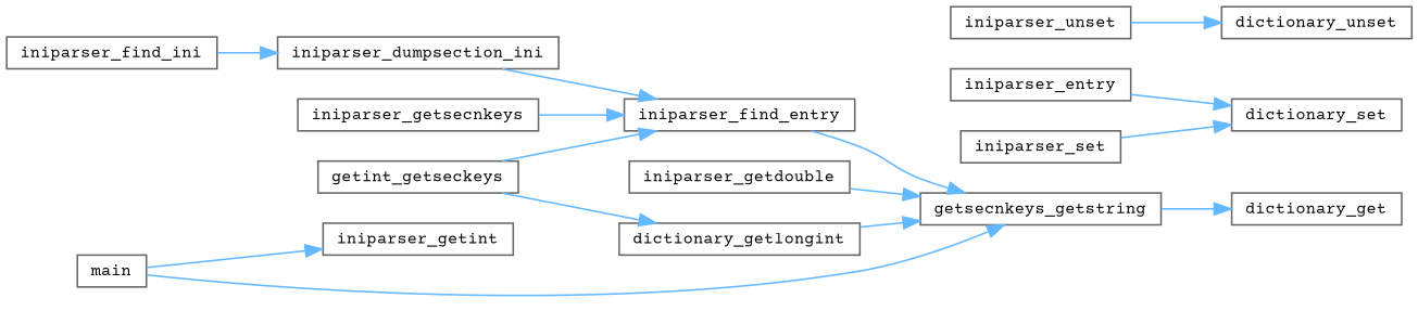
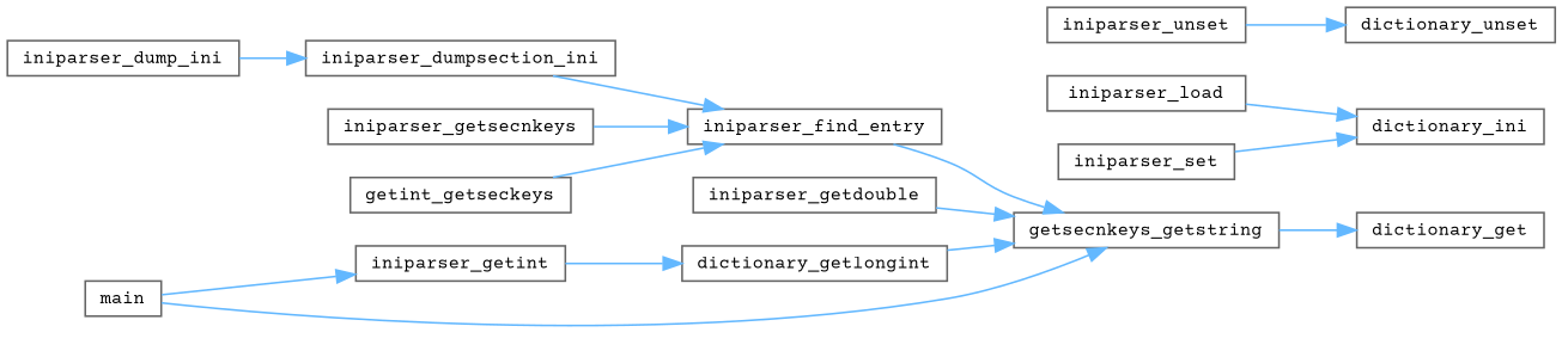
  digraph {
    fontname="Courier Prime"
    rankdir=RL
    node [color=grey40 fillcolor=white fontname="Courier Prime" fontsize=10 shape=box style=filled]
    edge [color=steelblue1 dir=back fontname="Courier Prime" fontsize=10 labelfontname=Helvetica labelfontsize=10 style=solid]
    n1 [height=0.2 label=dictionary_get width=0.4]
    n2 [height=0.2 label=getsecnkeys_getstring width=0.4]
-   n3 [height=0.2 label=dictionary_set width=0.4]
-   n4 [height=0.2 label=iniparser_entry width=0.4]
+   n3 [height=0.2 label=dictionary_ini width=0.4]
+   n4 [height=0.2 label=iniparser_load width=0.4]
    n5 [height=0.2 label=iniparser_set width=0.4]
    n6 [height=0.2 label=dictionary_unset width=0.4]
    n7 [height=0.2 label=iniparser_unset width=0.4]
    n8 [height=0.2 label=iniparser_find_entry width=0.4]
    n9 [height=0.2 label=iniparser_getdouble width=0.4]
    n10 [height=0.2 label=dictionary_getlongint width=0.4]
    n11 [height=0.2 label=main width=0.4]
    n12 [height=0.2 label=iniparser_dumpsection_ini width=0.4]
    n13 [height=0.2 label=getint_getseckeys width=0.4]
    n14 [height=0.2 label=iniparser_getsecnkeys width=0.4]
    n15 [height=0.2 label=iniparser_getint width=0.4]
-   n16 [height=0.2 label=iniparser_find_ini width=0.4]
+   n16 [height=0.2 label=iniparser_dump_ini width=0.4]
    n1 -> n2
    n2 -> n8
    n2 -> n9
    n2 -> n10
    n2 -> n11
    n3 -> n4
    n3 -> n5
    n6 -> n7
    n8 -> n12
    n8 -> n13
    n8 -> n14
-   n10 -> n13
+   n10 -> n15
    n12 -> n16
    n15 -> n11
  }
